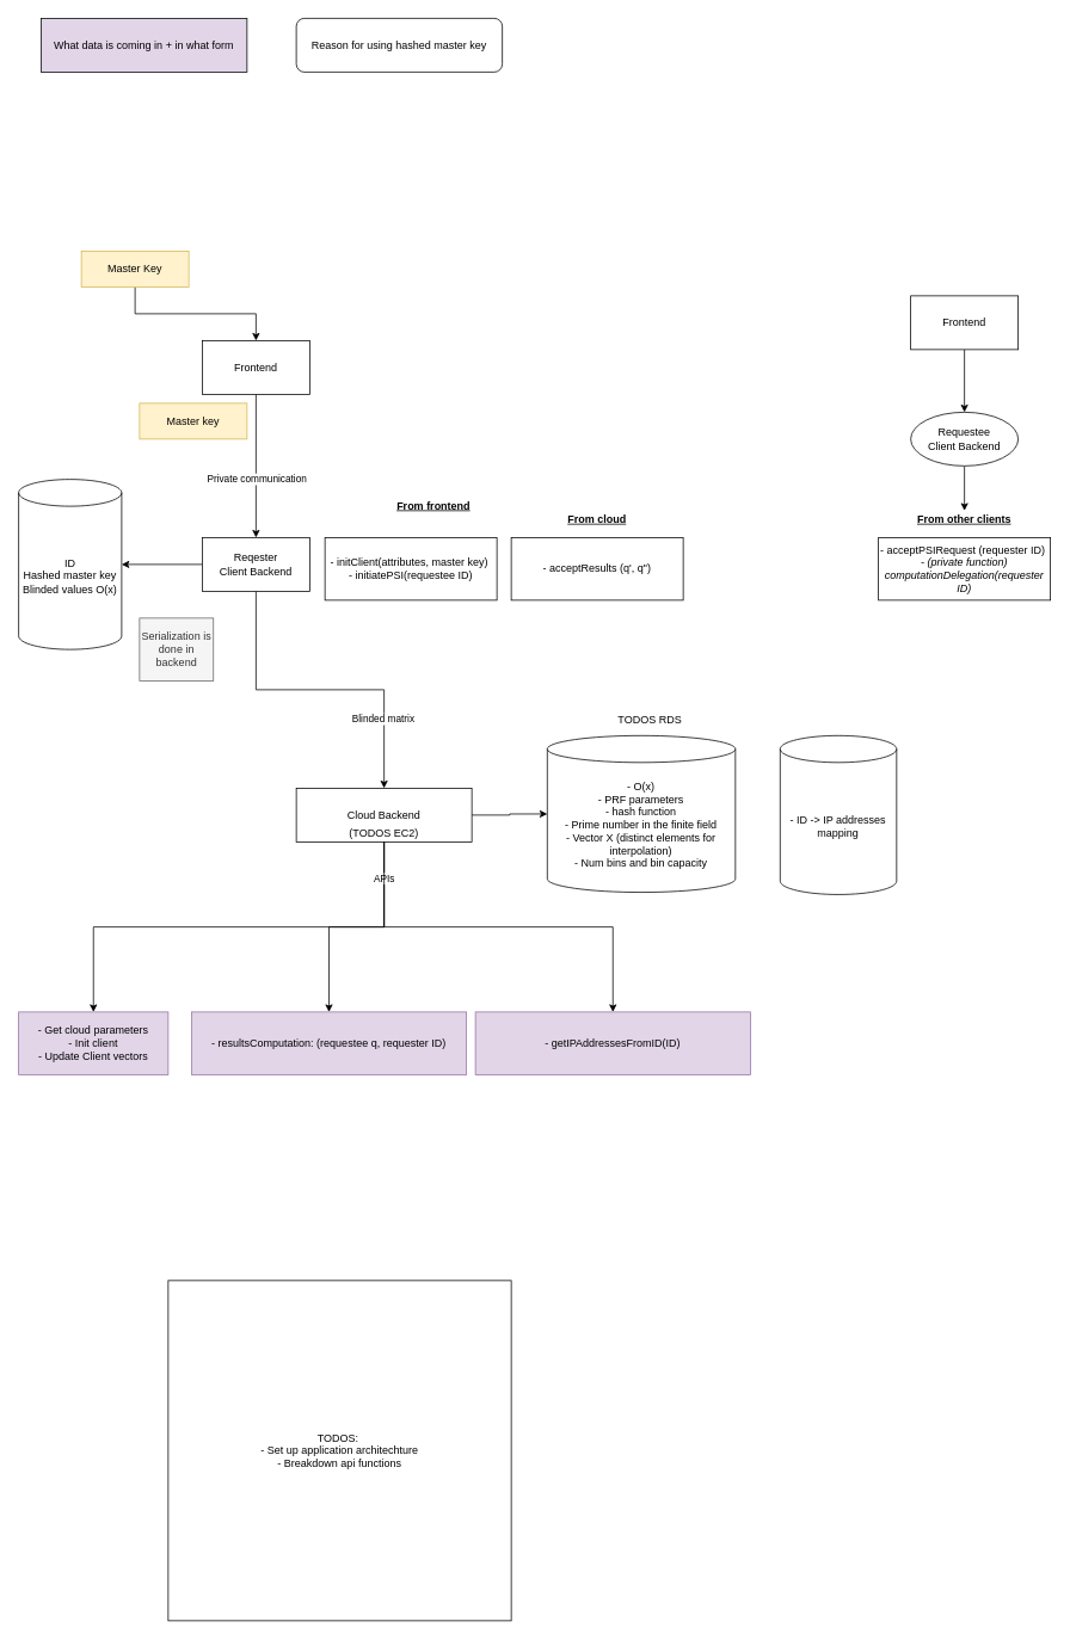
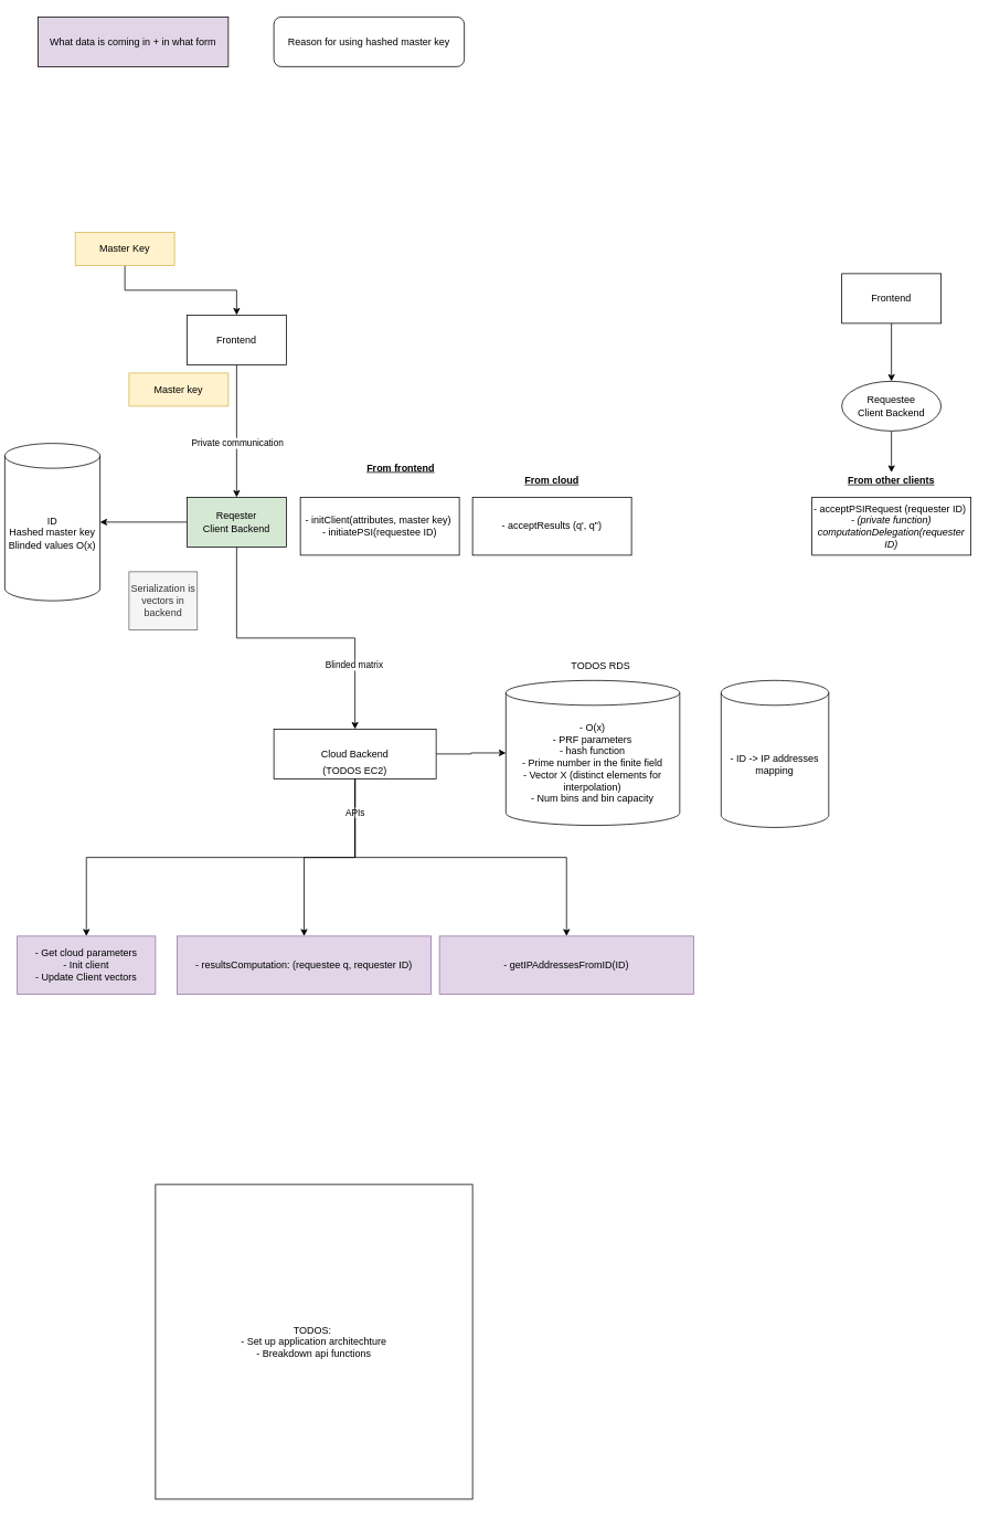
  <mxCell id="0" />
  <mxCell id="1" parent="0" />
  <mxCell id="2" value="What data is coming in + in what form" style="rounded=0;whiteSpace=wrap;html=1;fillColor=#e1d5e7;" vertex="1" parent="1"><mxGeometry x="45" y="20" width="230" height="60" as="geometry" /></mxCell>
- <mxCell id="3" value="Serialization is done in backend" style="rounded=0;whiteSpace=wrap;html=1;fillColor=#f5f5f5;strokeColor=#666666;fontColor=#333333;" vertex="1" parent="1"><mxGeometry x="155" y="690" width="82.5" height="70" as="geometry" /></mxCell>
+ <mxCell id="3" value="Serialization is vectors in backend" style="rounded=0;whiteSpace=wrap;html=1;fillColor=#f5f5f5;strokeColor=#666666;fontColor=#333333;" vertex="1" parent="1"><mxGeometry x="155" y="690" width="82.5" height="70" as="geometry" /></mxCell>
  <mxCell id="4" style="edgeStyle=orthogonalEdgeStyle;rounded=0;orthogonalLoop=1;jettySize=auto;html=1;exitX=0.5;exitY=1;exitDx=0;exitDy=0;entryX=0.5;entryY=0;entryDx=0;entryDy=0;" edge="1" parent="1" source="6" target="17"><mxGeometry relative="1" as="geometry" /></mxCell>
  <mxCell id="5" value="Private communication" style="edgeLabel;html=1;align=center;verticalAlign=middle;resizable=0;points=[];" vertex="1" connectable="0" parent="4"><mxGeometry x="-0.145" y="-1" relative="1" as="geometry"><mxPoint x="1" y="26.76" as="offset" /></mxGeometry></mxCell>
  <mxCell id="6" value="Frontend" style="rounded=0;whiteSpace=wrap;html=1;" vertex="1" parent="1"><mxGeometry x="225" y="380" width="120" height="60" as="geometry" /></mxCell>
  <mxCell id="7" style="edgeStyle=orthogonalEdgeStyle;rounded=0;orthogonalLoop=1;jettySize=auto;html=1;exitX=1;exitY=0.5;exitDx=0;exitDy=0;entryX=0;entryY=0.5;entryDx=0;entryDy=0;entryPerimeter=0;" edge="1" parent="1" source="8" target="22"><mxGeometry relative="1" as="geometry" /></mxCell>
  <mxCell id="8" value="Cloud Backend" style="rounded=0;whiteSpace=wrap;html=1;" vertex="1" parent="1"><mxGeometry x="330" y="880" width="196" height="60" as="geometry" /></mxCell>
  <mxCell id="9" style="edgeStyle=orthogonalEdgeStyle;rounded=0;orthogonalLoop=1;jettySize=auto;html=1;exitX=0.5;exitY=1;exitDx=0;exitDy=0;" edge="1" parent="1" source="13" target="24"><mxGeometry relative="1" as="geometry" /></mxCell>
  <mxCell id="10" style="edgeStyle=orthogonalEdgeStyle;rounded=0;orthogonalLoop=1;jettySize=auto;html=1;exitX=0.5;exitY=1;exitDx=0;exitDy=0;" edge="1" parent="1" source="13" target="25"><mxGeometry relative="1" as="geometry" /></mxCell>
  <mxCell id="11" value="APIs" style="edgeLabel;html=1;align=center;verticalAlign=middle;resizable=0;points=[];" vertex="1" connectable="0" parent="10"><mxGeometry x="-0.682" y="-1" relative="1" as="geometry"><mxPoint as="offset" /></mxGeometry></mxCell>
  <mxCell id="12" style="edgeStyle=orthogonalEdgeStyle;rounded=0;orthogonalLoop=1;jettySize=auto;html=1;exitX=0.5;exitY=1;exitDx=0;exitDy=0;entryX=0.5;entryY=0;entryDx=0;entryDy=0;" edge="1" parent="1" source="13" target="35"><mxGeometry relative="1" as="geometry" /></mxCell>
  <mxCell id="13" value="(TODOS EC2)" style="text;html=1;strokeColor=none;fillColor=none;align=center;verticalAlign=middle;whiteSpace=wrap;rounded=0;" vertex="1" parent="1"><mxGeometry x="383" y="920" width="90" height="20" as="geometry" /></mxCell>
  <mxCell id="14" style="edgeStyle=orthogonalEdgeStyle;rounded=0;orthogonalLoop=1;jettySize=auto;html=1;exitX=0.5;exitY=1;exitDx=0;exitDy=0;" edge="1" parent="1" source="17" target="8"><mxGeometry relative="1" as="geometry" /></mxCell>
  <mxCell id="15" value="Blinded matrix" style="edgeLabel;html=1;align=center;verticalAlign=middle;resizable=0;points=[];" vertex="1" connectable="0" parent="14"><mxGeometry x="-0.397" y="-2" relative="1" as="geometry"><mxPoint x="143" y="33" as="offset" /></mxGeometry></mxCell>
  <mxCell id="16" style="edgeStyle=orthogonalEdgeStyle;rounded=0;orthogonalLoop=1;jettySize=auto;html=1;exitX=0;exitY=0.5;exitDx=0;exitDy=0;entryX=1;entryY=0.5;entryDx=0;entryDy=0;entryPerimeter=0;" edge="1" parent="1" source="17" target="19"><mxGeometry relative="1" as="geometry" /></mxCell>
- <mxCell id="17" value="Reqester&lt;br&gt;Client Backend" style="rounded=0;whiteSpace=wrap;html=1;" vertex="1" parent="1"><mxGeometry x="225" y="600" width="120" height="60" as="geometry" /></mxCell>
+ <mxCell id="17" value="Reqester&lt;br&gt;Client Backend" style="rounded=0;whiteSpace=wrap;html=1;fillColor=#d5e8d4;" vertex="1" parent="1"><mxGeometry x="225" y="600" width="120" height="60" as="geometry" /></mxCell>
  <mxCell id="18" value="Master key" style="rounded=0;whiteSpace=wrap;html=1;fillColor=#fff2cc;strokeColor=#d6b656;" vertex="1" parent="1"><mxGeometry x="155" y="450" width="120" height="40" as="geometry" /></mxCell>
- <mxCell id="19" value="ID&lt;br&gt;Hashed master key&lt;br&gt;Blinded values O(x)" style="shape=cylinder3;whiteSpace=wrap;html=1;boundedLbl=1;backgroundOutline=1;size=15;" vertex="1" parent="1"><mxGeometry x="20" y="535" width="115.01" height="190" as="geometry" /></mxCell>
+ <mxCell id="19" value="ID&lt;br&gt;Hashed master key&lt;br&gt;Blinded values O(x)" style="shape=cylinder3;whiteSpace=wrap;html=1;boundedLbl=1;backgroundOutline=1;size=15;" vertex="1" parent="1"><mxGeometry x="5" y="535" width="115.01" height="190" as="geometry" /></mxCell>
  <mxCell id="20" style="edgeStyle=orthogonalEdgeStyle;rounded=0;orthogonalLoop=1;jettySize=auto;html=1;exitX=0.5;exitY=1;exitDx=0;exitDy=0;" edge="1" parent="1" source="21" target="6"><mxGeometry relative="1" as="geometry" /></mxCell>
  <mxCell id="21" value="Master Key" style="rounded=0;whiteSpace=wrap;html=1;fillColor=#fff2cc;strokeColor=#d6b656;" vertex="1" parent="1"><mxGeometry x="90" y="280" width="120" height="40" as="geometry" /></mxCell>
  <mxCell id="22" value="- O(x)&lt;br&gt;- PRF parameters&lt;br&gt;- hash function&lt;br&gt;- Prime number in the finite field&lt;br&gt;- Vector X (distinct elements for interpolation)&lt;br&gt;- Num bins and bin capacity" style="shape=cylinder3;whiteSpace=wrap;html=1;boundedLbl=1;backgroundOutline=1;size=15;" vertex="1" parent="1"><mxGeometry x="610.25" y="821.25" width="210" height="175" as="geometry" /></mxCell>
  <mxCell id="23" value="Reason for using hashed master key" style="whiteSpace=wrap;html=1;rounded=1;" vertex="1" parent="1"><mxGeometry x="330" y="20" width="230" height="60" as="geometry" /></mxCell>
  <mxCell id="24" value="- Get cloud parameters&lt;br&gt;- Init client&lt;br&gt;- Update Client vectors" style="rounded=0;whiteSpace=wrap;html=1;fillColor=#e1d5e7;strokeColor=#9673a6;" vertex="1" parent="1"><mxGeometry x="20" y="1130" width="167" height="70" as="geometry" /></mxCell>
  <mxCell id="25" value="- resultsComputation: (requestee q, requester ID)" style="rounded=0;whiteSpace=wrap;html=1;fillColor=#e1d5e7;strokeColor=#9673a6;" vertex="1" parent="1"><mxGeometry x="213" y="1130" width="307" height="70" as="geometry" /></mxCell>
  <mxCell id="26" value="- initClient(attributes, master key)&amp;nbsp;&lt;br&gt;- initiatePSI(requestee ID)" style="rounded=0;whiteSpace=wrap;html=1;" vertex="1" parent="1"><mxGeometry x="362" y="600" width="192" height="70" as="geometry" /></mxCell>
  <mxCell id="27" value="&lt;b&gt;&lt;u&gt;From frontend&lt;/u&gt;&lt;/b&gt;" style="text;html=1;strokeColor=none;fillColor=none;align=center;verticalAlign=middle;whiteSpace=wrap;rounded=0;" vertex="1" parent="1"><mxGeometry x="435.5" y="555" width="95" height="20" as="geometry" /></mxCell>
  <mxCell id="28" value="- acceptPSIRequest (requester ID)&amp;nbsp;&lt;br&gt;&lt;i&gt;- (private function) computationDelegation(requester ID)&lt;/i&gt;" style="rounded=0;whiteSpace=wrap;html=1;" vertex="1" parent="1"><mxGeometry x="980" y="600" width="192" height="70" as="geometry" /></mxCell>
  <mxCell id="29" value="&lt;b&gt;&lt;u&gt;From other clients&lt;/u&gt;&lt;/b&gt;" style="text;html=1;strokeColor=none;fillColor=none;align=center;verticalAlign=middle;whiteSpace=wrap;rounded=0;" vertex="1" parent="1"><mxGeometry x="1000.25" y="570" width="151.5" height="20" as="geometry" /></mxCell>
  <mxCell id="30" value="- acceptResults (q', q'')" style="rounded=0;whiteSpace=wrap;html=1;" vertex="1" parent="1"><mxGeometry x="570" y="600" width="192" height="70" as="geometry" /></mxCell>
  <mxCell id="31" value="&lt;b&gt;&lt;u&gt;From cloud&lt;/u&gt;&lt;/b&gt;" style="text;html=1;strokeColor=none;fillColor=none;align=center;verticalAlign=middle;whiteSpace=wrap;rounded=0;" vertex="1" parent="1"><mxGeometry x="590.25" y="570" width="151.5" height="20" as="geometry" /></mxCell>
  <mxCell id="32" style="edgeStyle=orthogonalEdgeStyle;rounded=0;orthogonalLoop=1;jettySize=auto;html=1;exitX=0.5;exitY=1;exitDx=0;exitDy=0;entryX=0.5;entryY=0;entryDx=0;entryDy=0;" edge="1" parent="1" source="33" target="29"><mxGeometry relative="1" as="geometry" /></mxCell>
  <mxCell id="33" value="Requestee&lt;br&gt;Client Backend" style="ellipse;whiteSpace=wrap;html=1;" vertex="1" parent="1"><mxGeometry x="1016" y="460" width="120" height="60" as="geometry" /></mxCell>
  <mxCell id="34" value="- ID -&amp;gt; IP addresses mapping" style="shape=cylinder3;whiteSpace=wrap;html=1;boundedLbl=1;backgroundOutline=1;size=15;" vertex="1" parent="1"><mxGeometry x="870.25" y="821.25" width="130" height="177.5" as="geometry" /></mxCell>
  <mxCell id="35" value="- getIPAddressesFromID(ID)" style="rounded=0;whiteSpace=wrap;html=1;fillColor=#e1d5e7;strokeColor=#9673a6;" vertex="1" parent="1"><mxGeometry x="530" y="1130" width="307" height="70" as="geometry" /></mxCell>
  <mxCell id="36" style="edgeStyle=orthogonalEdgeStyle;rounded=0;orthogonalLoop=1;jettySize=auto;html=1;exitX=0.5;exitY=1;exitDx=0;exitDy=0;" edge="1" parent="1" source="37" target="33"><mxGeometry relative="1" as="geometry" /></mxCell>
  <mxCell id="37" value="Frontend" style="rounded=0;whiteSpace=wrap;html=1;" vertex="1" parent="1"><mxGeometry x="1016" y="330" width="120" height="60" as="geometry" /></mxCell>
  <mxCell id="38" value="TODOS:&amp;nbsp;&lt;br&gt;- Set up application architechture&lt;br&gt;- Breakdown api functions&lt;br&gt;" style="rounded=0;whiteSpace=wrap;html=1;" vertex="1" parent="1"><mxGeometry x="187" y="1430" width="383" height="380" as="geometry" /></mxCell>
  <mxCell id="39" value="TODOS RDS" style="text;html=1;strokeColor=none;fillColor=none;align=center;verticalAlign=middle;whiteSpace=wrap;rounded=0;" vertex="1" parent="1"><mxGeometry x="660.25" y="794" width="130" height="20" as="geometry" /></mxCell>
